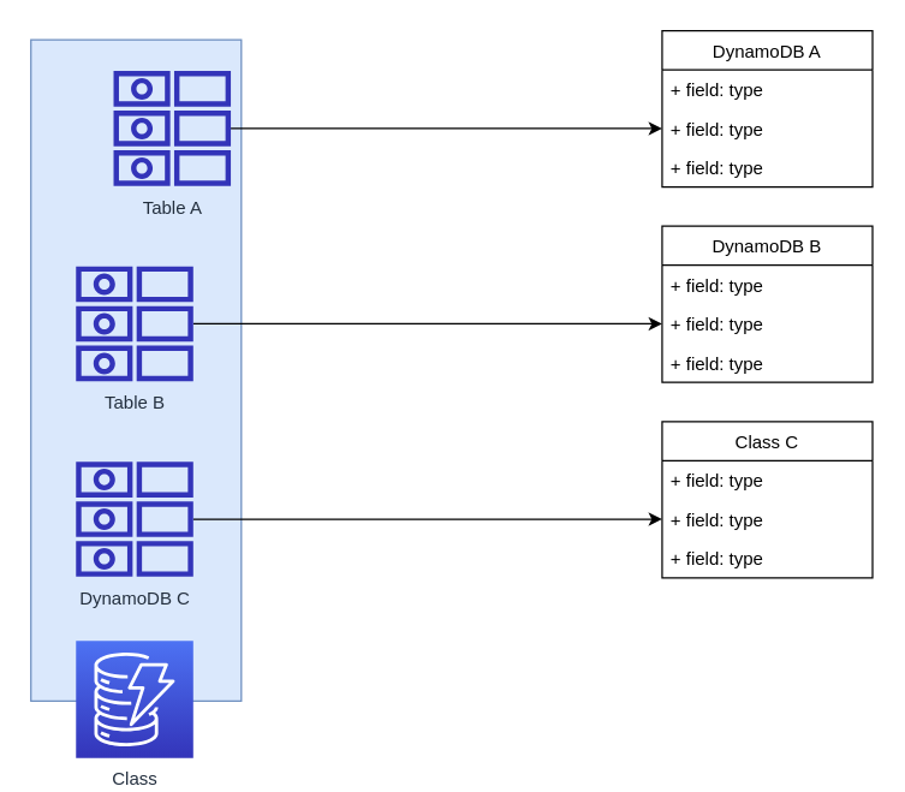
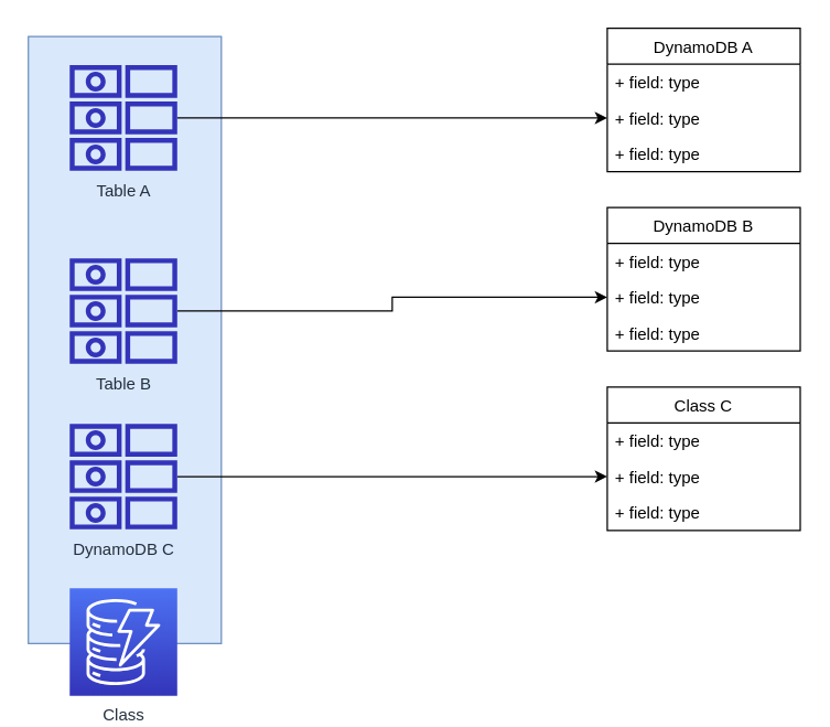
  <mxCell id="0" />
  <mxCell id="1" parent="0" />
  <mxCell id="2" value="" style="rounded=0;whiteSpace=wrap;html=1;fillColor=#dae8fc;strokeColor=#6c8ebf;" vertex="1" parent="1"><mxGeometry x="20" y="26" width="140" height="440" as="geometry" /></mxCell>
  <mxCell id="3" value="Class" style="points=[[0,0,0],[0.25,0,0],[0.5,0,0],[0.75,0,0],[1,0,0],[0,1,0],[0.25,1,0],[0.5,1,0],[0.75,1,0],[1,1,0],[0,0.25,0],[0,0.5,0],[0,0.75,0],[1,0.25,0],[1,0.5,0],[1,0.75,0]];outlineConnect=0;fontColor=#232F3E;gradientColor=#4D72F3;gradientDirection=north;fillColor=#3334B9;strokeColor=#ffffff;dashed=0;verticalLabelPosition=bottom;verticalAlign=top;align=center;html=1;fontSize=12;fontStyle=0;aspect=fixed;shape=mxgraph.aws4.resourceIcon;resIcon=mxgraph.aws4.dynamodb;" vertex="1" parent="1"><mxGeometry y="426" width="78" height="78" as="geometry" x="50" /></mxCell>
  <mxCell id="4" style="edgeStyle=orthogonalEdgeStyle;rounded=0;orthogonalLoop=1;jettySize=auto;html=1;entryX=0;entryY=0.5;entryDx=0;entryDy=0;" edge="1" parent="1" source="5" target="12"><mxGeometry relative="1" as="geometry" /></mxCell>
- <mxCell id="5" value="Table A" style="outlineConnect=0;fontColor=#232F3E;gradientColor=none;fillColor=#3334B9;strokeColor=none;dashed=0;verticalLabelPosition=bottom;verticalAlign=top;align=center;html=1;fontSize=12;fontStyle=0;aspect=fixed;pointerEvents=1;shape=mxgraph.aws4.attributes;" vertex="1" parent="1"><mxGeometry x="75" y="46" width="78" height="78" as="geometry" /></mxCell>
+ <mxCell id="5" value="Table A" style="outlineConnect=0;fontColor=#232F3E;gradientColor=none;fillColor=#3334B9;strokeColor=none;dashed=0;verticalLabelPosition=bottom;verticalAlign=top;align=center;html=1;fontSize=12;fontStyle=0;aspect=fixed;pointerEvents=1;shape=mxgraph.aws4.attributes;" vertex="1" parent="1"><mxGeometry y="46" width="78" height="78" as="geometry" x="50" /></mxCell>
  <mxCell id="6" style="edgeStyle=orthogonalEdgeStyle;rounded=0;orthogonalLoop=1;jettySize=auto;html=1;entryX=0;entryY=0.5;entryDx=0;entryDy=0;" edge="1" parent="1" source="7" target="16"><mxGeometry relative="1" as="geometry" /></mxCell>
- <mxCell id="7" value="Table B" style="outlineConnect=0;fontColor=#232F3E;gradientColor=none;fillColor=#3334B9;strokeColor=none;dashed=0;verticalLabelPosition=bottom;verticalAlign=top;align=center;html=1;fontSize=12;fontStyle=0;aspect=fixed;pointerEvents=1;shape=mxgraph.aws4.attributes;" vertex="1" parent="1"><mxGeometry y="176" width="78" height="78" as="geometry" x="50" /></mxCell>
+ <mxCell id="7" value="Table B" style="outlineConnect=0;fontColor=#232F3E;gradientColor=none;fillColor=#3334B9;strokeColor=none;dashed=0;verticalLabelPosition=bottom;verticalAlign=top;align=center;html=1;fontSize=12;fontStyle=0;aspect=fixed;pointerEvents=1;shape=mxgraph.aws4.attributes;" vertex="1" parent="1"><mxGeometry x="50" y="186" width="78" height="78" as="geometry" /></mxCell>
  <mxCell id="8" style="edgeStyle=orthogonalEdgeStyle;rounded=0;orthogonalLoop=1;jettySize=auto;html=1;entryX=0;entryY=0.5;entryDx=0;entryDy=0;" edge="1" parent="1" source="9" target="20"><mxGeometry relative="1" as="geometry" /></mxCell>
  <mxCell id="9" value="DynamoDB C" style="outlineConnect=0;fontColor=#232F3E;gradientColor=none;fillColor=#3334B9;strokeColor=none;dashed=0;verticalLabelPosition=bottom;verticalAlign=top;align=center;html=1;fontSize=12;fontStyle=0;aspect=fixed;pointerEvents=1;shape=mxgraph.aws4.attributes;" vertex="1" parent="1"><mxGeometry y="306" width="78" height="78" as="geometry" x="50" /></mxCell>
  <mxCell id="10" value="DynamoDB A" style="swimlane;fontStyle=0;childLayout=stackLayout;horizontal=1;startSize=26;fillColor=none;horizontalStack=0;resizeParent=1;resizeParentMax=0;resizeLast=0;collapsible=1;marginBottom=0;" vertex="1" parent="1"><mxGeometry x="440" y="20" width="140" height="104" as="geometry" /></mxCell>
  <mxCell id="11" value="+ field: type" style="text;strokeColor=none;fillColor=none;align=left;verticalAlign=top;spacingLeft=4;spacingRight=4;overflow=hidden;rotatable=0;points=[[0,0.5],[1,0.5]];portConstraint=eastwest;" vertex="1" parent="10"><mxGeometry y="26" width="140" height="26" as="geometry" /></mxCell>
  <mxCell id="12" value="+ field: type" style="text;strokeColor=none;fillColor=none;align=left;verticalAlign=top;spacingLeft=4;spacingRight=4;overflow=hidden;rotatable=0;points=[[0,0.5],[1,0.5]];portConstraint=eastwest;" vertex="1" parent="10"><mxGeometry y="52" width="140" height="26" as="geometry" /></mxCell>
  <mxCell id="13" value="+ field: type" style="text;strokeColor=none;fillColor=none;align=left;verticalAlign=top;spacingLeft=4;spacingRight=4;overflow=hidden;rotatable=0;points=[[0,0.5],[1,0.5]];portConstraint=eastwest;" vertex="1" parent="10"><mxGeometry y="78" width="140" height="26" as="geometry" /></mxCell>
  <mxCell id="14" value="DynamoDB B" style="swimlane;fontStyle=0;childLayout=stackLayout;horizontal=1;startSize=26;fillColor=none;horizontalStack=0;resizeParent=1;resizeParentMax=0;resizeLast=0;collapsible=1;marginBottom=0;" vertex="1" parent="1"><mxGeometry x="440" y="150" width="140" height="104" as="geometry" /></mxCell>
  <mxCell id="15" value="+ field: type" style="text;strokeColor=none;fillColor=none;align=left;verticalAlign=top;spacingLeft=4;spacingRight=4;overflow=hidden;rotatable=0;points=[[0,0.5],[1,0.5]];portConstraint=eastwest;" vertex="1" parent="14"><mxGeometry y="26" width="140" height="26" as="geometry" /></mxCell>
  <mxCell id="16" value="+ field: type" style="text;strokeColor=none;fillColor=none;align=left;verticalAlign=top;spacingLeft=4;spacingRight=4;overflow=hidden;rotatable=0;points=[[0,0.5],[1,0.5]];portConstraint=eastwest;" vertex="1" parent="14"><mxGeometry y="52" width="140" height="26" as="geometry" /></mxCell>
  <mxCell id="17" value="+ field: type" style="text;strokeColor=none;fillColor=none;align=left;verticalAlign=top;spacingLeft=4;spacingRight=4;overflow=hidden;rotatable=0;points=[[0,0.5],[1,0.5]];portConstraint=eastwest;" vertex="1" parent="14"><mxGeometry y="78" width="140" height="26" as="geometry" /></mxCell>
  <mxCell id="18" value="Class C" style="swimlane;fontStyle=0;childLayout=stackLayout;horizontal=1;startSize=26;fillColor=none;horizontalStack=0;resizeParent=1;resizeParentMax=0;resizeLast=0;collapsible=1;marginBottom=0;" vertex="1" parent="1"><mxGeometry x="440" y="280" width="140" height="104" as="geometry" /></mxCell>
  <mxCell id="19" value="+ field: type" style="text;strokeColor=none;fillColor=none;align=left;verticalAlign=top;spacingLeft=4;spacingRight=4;overflow=hidden;rotatable=0;points=[[0,0.5],[1,0.5]];portConstraint=eastwest;" vertex="1" parent="18"><mxGeometry y="26" width="140" height="26" as="geometry" /></mxCell>
  <mxCell id="20" value="+ field: type" style="text;strokeColor=none;fillColor=none;align=left;verticalAlign=top;spacingLeft=4;spacingRight=4;overflow=hidden;rotatable=0;points=[[0,0.5],[1,0.5]];portConstraint=eastwest;" vertex="1" parent="18"><mxGeometry y="52" width="140" height="26" as="geometry" /></mxCell>
  <mxCell id="21" value="+ field: type" style="text;strokeColor=none;fillColor=none;align=left;verticalAlign=top;spacingLeft=4;spacingRight=4;overflow=hidden;rotatable=0;points=[[0,0.5],[1,0.5]];portConstraint=eastwest;" vertex="1" parent="18"><mxGeometry y="78" width="140" height="26" as="geometry" /></mxCell>
